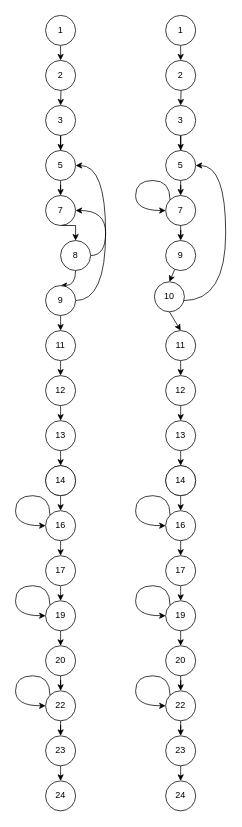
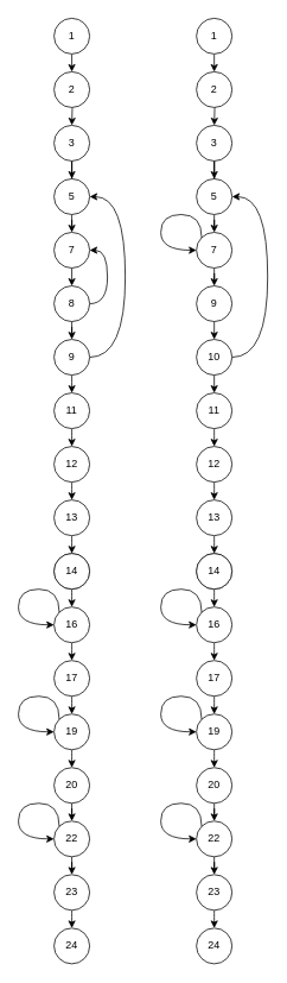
  <mxCell id="0" />
  <mxCell id="1" parent="0" />
  <mxCell id="2" style="edgeStyle=orthogonalEdgeStyle;rounded=0;orthogonalLoop=1;jettySize=auto;html=1;exitX=0.5;exitY=1;exitDx=0;exitDy=0;entryX=0.5;entryY=0;entryDx=0;entryDy=0;" parent="1" source="3" target="5" edge="1"><mxGeometry relative="1" as="geometry" /></mxCell>
  <mxCell id="3" value="1" style="ellipse;whiteSpace=wrap;html=1;aspect=fixed;" parent="1" vertex="1"><mxGeometry x="60" y="20" width="40" height="40" as="geometry" /></mxCell>
  <mxCell id="4" style="edgeStyle=orthogonalEdgeStyle;rounded=0;orthogonalLoop=1;jettySize=auto;html=1;exitX=0.5;exitY=1;exitDx=0;exitDy=0;entryX=0.5;entryY=0;entryDx=0;entryDy=0;" parent="1" target="7" edge="1"><mxGeometry relative="1" as="geometry"><mxPoint x="80" y="100" as="sourcePoint" /></mxGeometry></mxCell>
  <mxCell id="5" value="2" style="ellipse;whiteSpace=wrap;html=1;aspect=fixed;" parent="1" vertex="1"><mxGeometry x="60" y="80" width="40" height="40" as="geometry" /></mxCell>
  <mxCell id="6" style="edgeStyle=orthogonalEdgeStyle;rounded=0;orthogonalLoop=1;jettySize=auto;html=1;entryX=0.5;entryY=0;entryDx=0;entryDy=0;" parent="1" source="7" target="9" edge="1"><mxGeometry relative="1" as="geometry" /></mxCell>
  <mxCell id="7" value="3" style="ellipse;whiteSpace=wrap;html=1;aspect=fixed;" parent="1" vertex="1"><mxGeometry x="60" y="140" width="40" height="40" as="geometry" /></mxCell>
  <mxCell id="8" style="edgeStyle=orthogonalEdgeStyle;curved=1;rounded=0;orthogonalLoop=1;jettySize=auto;html=1;entryX=0.5;entryY=0;entryDx=0;entryDy=0;" parent="1" source="9" target="11" edge="1"><mxGeometry relative="1" as="geometry" /></mxCell>
  <mxCell id="9" value="5" style="ellipse;whiteSpace=wrap;html=1;aspect=fixed;" parent="1" vertex="1"><mxGeometry x="60" y="200" width="40" height="40" as="geometry" /></mxCell>
  <mxCell id="10" style="edgeStyle=orthogonalEdgeStyle;rounded=0;orthogonalLoop=1;jettySize=auto;html=1;exitX=0.5;exitY=1;exitDx=0;exitDy=0;entryX=0.5;entryY=0;entryDx=0;entryDy=0;" parent="1" source="11" target="14" edge="1"><mxGeometry relative="1" as="geometry" /></mxCell>
  <mxCell id="11" value="7" style="ellipse;whiteSpace=wrap;html=1;aspect=fixed;" parent="1" vertex="1"><mxGeometry x="60" y="260" width="40" height="40" as="geometry" /></mxCell>
  <mxCell id="12" style="edgeStyle=orthogonalEdgeStyle;curved=1;rounded=0;orthogonalLoop=1;jettySize=auto;html=1;entryX=0.5;entryY=0;entryDx=0;entryDy=0;" parent="1" source="14" target="17" edge="1"><mxGeometry relative="1" as="geometry" /></mxCell>
  <mxCell id="13" style="edgeStyle=orthogonalEdgeStyle;curved=1;rounded=0;orthogonalLoop=1;jettySize=auto;html=1;exitX=1;exitY=0.5;exitDx=0;exitDy=0;entryX=1;entryY=0.5;entryDx=0;entryDy=0;" parent="1" source="14" target="11" edge="1"><mxGeometry relative="1" as="geometry" /></mxCell>
- <mxCell id="14" value="8" style="ellipse;whiteSpace=wrap;html=1;aspect=fixed;" parent="1" vertex="1"><mxGeometry x="80" y="320" width="40" height="40" as="geometry" /></mxCell>
+ <mxCell id="14" value="8" style="ellipse;whiteSpace=wrap;html=1;aspect=fixed;" parent="1" vertex="1"><mxGeometry x="60" y="320" width="40" height="40" as="geometry" /></mxCell>
  <mxCell id="15" style="edgeStyle=orthogonalEdgeStyle;curved=1;rounded=0;orthogonalLoop=1;jettySize=auto;html=1;exitX=1;exitY=0.5;exitDx=0;exitDy=0;entryX=1;entryY=0.5;entryDx=0;entryDy=0;" parent="1" source="17" target="9" edge="1"><mxGeometry relative="1" as="geometry"><Array as="points"><mxPoint x="140" y="400" /><mxPoint x="140" y="220" /></Array></mxGeometry></mxCell>
  <mxCell id="16" style="edgeStyle=orthogonalEdgeStyle;curved=1;rounded=0;orthogonalLoop=1;jettySize=auto;html=1;exitX=0.5;exitY=1;exitDx=0;exitDy=0;entryX=0.5;entryY=0;entryDx=0;entryDy=0;" parent="1" source="17" target="32" edge="1"><mxGeometry relative="1" as="geometry" /></mxCell>
  <mxCell id="17" value="9" style="ellipse;whiteSpace=wrap;html=1;aspect=fixed;" parent="1" vertex="1"><mxGeometry x="60" y="380" width="40" height="40" as="geometry" /></mxCell>
  <mxCell id="18" style="edgeStyle=orthogonalEdgeStyle;rounded=0;orthogonalLoop=1;jettySize=auto;html=1;exitX=0.5;exitY=1;exitDx=0;exitDy=0;entryX=0.5;entryY=0;entryDx=0;entryDy=0;" parent="1" source="19" target="21" edge="1"><mxGeometry relative="1" as="geometry" /></mxCell>
  <mxCell id="19" value="1" style="ellipse;whiteSpace=wrap;html=1;aspect=fixed;" parent="1" vertex="1"><mxGeometry x="220" y="20" width="40" height="40" as="geometry" /></mxCell>
  <mxCell id="20" style="edgeStyle=orthogonalEdgeStyle;rounded=0;orthogonalLoop=1;jettySize=auto;html=1;exitX=0.5;exitY=1;exitDx=0;exitDy=0;entryX=0.5;entryY=0;entryDx=0;entryDy=0;" parent="1" target="23" edge="1"><mxGeometry relative="1" as="geometry"><mxPoint x="240" y="100" as="sourcePoint" /></mxGeometry></mxCell>
  <mxCell id="21" value="2" style="ellipse;whiteSpace=wrap;html=1;aspect=fixed;" parent="1" vertex="1"><mxGeometry x="220" y="80" width="40" height="40" as="geometry" /></mxCell>
  <mxCell id="22" style="edgeStyle=orthogonalEdgeStyle;rounded=0;orthogonalLoop=1;jettySize=auto;html=1;entryX=0.5;entryY=0;entryDx=0;entryDy=0;" parent="1" source="23" target="25" edge="1"><mxGeometry relative="1" as="geometry" /></mxCell>
  <mxCell id="23" value="3" style="ellipse;whiteSpace=wrap;html=1;aspect=fixed;" parent="1" vertex="1"><mxGeometry x="220" y="140" width="40" height="40" as="geometry" /></mxCell>
  <mxCell id="24" style="edgeStyle=orthogonalEdgeStyle;curved=1;rounded=0;orthogonalLoop=1;jettySize=auto;html=1;entryX=0.5;entryY=0;entryDx=0;entryDy=0;" parent="1" source="25" target="27" edge="1"><mxGeometry relative="1" as="geometry" /></mxCell>
  <mxCell id="25" value="5" style="ellipse;whiteSpace=wrap;html=1;aspect=fixed;" parent="1" vertex="1"><mxGeometry x="220" y="200" width="40" height="40" as="geometry" /></mxCell>
  <mxCell id="26" style="edgeStyle=orthogonalEdgeStyle;curved=1;rounded=0;orthogonalLoop=1;jettySize=auto;html=1;" parent="1" source="27" target="30" edge="1"><mxGeometry relative="1" as="geometry" /></mxCell>
  <mxCell id="27" value="7" style="ellipse;whiteSpace=wrap;html=1;aspect=fixed;" parent="1" vertex="1"><mxGeometry x="220" y="260" width="40" height="40" as="geometry" /></mxCell>
  <mxCell id="28" style="edgeStyle=orthogonalEdgeStyle;curved=1;rounded=0;orthogonalLoop=1;jettySize=auto;html=1;exitX=0;exitY=0;exitDx=0;exitDy=0;entryX=0;entryY=0.5;entryDx=0;entryDy=0;" parent="1" source="27" target="27" edge="1"><mxGeometry relative="1" as="geometry"><Array as="points"><mxPoint x="226" y="240" /><mxPoint x="180" y="240" /><mxPoint x="180" y="280" /></Array></mxGeometry></mxCell>
  <mxCell id="29" style="edgeStyle=none;rounded=0;orthogonalLoop=1;jettySize=auto;html=1;entryX=0.5;entryY=0;entryDx=0;entryDy=0;" edge="1" parent="1" source="30" target="83"><mxGeometry relative="1" as="geometry" /></mxCell>
  <mxCell id="30" value="9" style="ellipse;whiteSpace=wrap;html=1;aspect=fixed;" parent="1" vertex="1"><mxGeometry x="220" y="320" width="40" height="40" as="geometry" /></mxCell>
  <mxCell id="31" style="edgeStyle=orthogonalEdgeStyle;curved=1;rounded=0;orthogonalLoop=1;jettySize=auto;html=1;exitX=0.5;exitY=1;exitDx=0;exitDy=0;entryX=0.5;entryY=0;entryDx=0;entryDy=0;" parent="1" source="32" target="34" edge="1"><mxGeometry relative="1" as="geometry" /></mxCell>
  <mxCell id="32" value="11" style="ellipse;whiteSpace=wrap;html=1;aspect=fixed;" parent="1" vertex="1"><mxGeometry x="60" y="440" width="40" height="40" as="geometry" /></mxCell>
  <mxCell id="33" style="edgeStyle=orthogonalEdgeStyle;curved=1;rounded=0;orthogonalLoop=1;jettySize=auto;html=1;exitX=0.5;exitY=1;exitDx=0;exitDy=0;entryX=0.5;entryY=0;entryDx=0;entryDy=0;" parent="1" source="34" target="36" edge="1"><mxGeometry relative="1" as="geometry" /></mxCell>
  <mxCell id="34" value="12" style="ellipse;whiteSpace=wrap;html=1;aspect=fixed;" parent="1" vertex="1"><mxGeometry x="60" y="500" width="40" height="40" as="geometry" /></mxCell>
  <mxCell id="35" style="edgeStyle=orthogonalEdgeStyle;curved=1;rounded=0;orthogonalLoop=1;jettySize=auto;html=1;exitX=0.5;exitY=1;exitDx=0;exitDy=0;entryX=0.5;entryY=0;entryDx=0;entryDy=0;" parent="1" source="36" target="39" edge="1"><mxGeometry relative="1" as="geometry" /></mxCell>
  <mxCell id="36" value="13" style="ellipse;whiteSpace=wrap;html=1;aspect=fixed;" parent="1" vertex="1"><mxGeometry x="60" y="560" width="40" height="40" as="geometry" /></mxCell>
  <mxCell id="37" value="14" style="ellipse;whiteSpace=wrap;html=1;aspect=fixed;" parent="1" vertex="1"><mxGeometry x="60" y="620" width="40" height="40" as="geometry" /></mxCell>
  <mxCell id="38" style="edgeStyle=orthogonalEdgeStyle;curved=1;rounded=0;orthogonalLoop=1;jettySize=auto;html=1;exitX=0.5;exitY=1;exitDx=0;exitDy=0;entryX=0.5;entryY=0;entryDx=0;entryDy=0;" parent="1" source="39" target="41" edge="1"><mxGeometry relative="1" as="geometry" /></mxCell>
  <mxCell id="39" value="14" style="ellipse;whiteSpace=wrap;html=1;aspect=fixed;" parent="1" vertex="1"><mxGeometry x="60" y="620" width="40" height="40" as="geometry" /></mxCell>
  <mxCell id="40" style="edgeStyle=orthogonalEdgeStyle;curved=1;rounded=0;orthogonalLoop=1;jettySize=auto;html=1;exitX=0.5;exitY=1;exitDx=0;exitDy=0;entryX=0.5;entryY=0;entryDx=0;entryDy=0;" parent="1" source="41" target="44" edge="1"><mxGeometry relative="1" as="geometry" /></mxCell>
  <mxCell id="41" value="16" style="ellipse;whiteSpace=wrap;html=1;aspect=fixed;" parent="1" vertex="1"><mxGeometry x="60" y="680" width="40" height="40" as="geometry" /></mxCell>
  <mxCell id="42" style="edgeStyle=orthogonalEdgeStyle;curved=1;rounded=0;orthogonalLoop=1;jettySize=auto;html=1;exitX=0;exitY=0;exitDx=0;exitDy=0;entryX=0;entryY=0.5;entryDx=0;entryDy=0;" parent="1" source="41" target="41" edge="1"><mxGeometry relative="1" as="geometry"><Array as="points"><mxPoint x="66" y="660" /><mxPoint x="20" y="660" /><mxPoint x="20" y="700" /></Array></mxGeometry></mxCell>
  <mxCell id="43" style="edgeStyle=orthogonalEdgeStyle;curved=1;rounded=0;orthogonalLoop=1;jettySize=auto;html=1;exitX=0.5;exitY=1;exitDx=0;exitDy=0;entryX=0.5;entryY=0;entryDx=0;entryDy=0;" parent="1" source="44" target="46" edge="1"><mxGeometry relative="1" as="geometry" /></mxCell>
  <mxCell id="44" value="17" style="ellipse;whiteSpace=wrap;html=1;aspect=fixed;" parent="1" vertex="1"><mxGeometry x="60" y="740" width="40" height="40" as="geometry" /></mxCell>
  <mxCell id="45" style="edgeStyle=orthogonalEdgeStyle;curved=1;rounded=0;orthogonalLoop=1;jettySize=auto;html=1;exitX=0.5;exitY=1;exitDx=0;exitDy=0;entryX=0.5;entryY=0;entryDx=0;entryDy=0;" parent="1" source="46" target="49" edge="1"><mxGeometry relative="1" as="geometry" /></mxCell>
  <mxCell id="46" value="19" style="ellipse;whiteSpace=wrap;html=1;aspect=fixed;" parent="1" vertex="1"><mxGeometry x="60" y="800" width="40" height="40" as="geometry" /></mxCell>
  <mxCell id="47" style="edgeStyle=orthogonalEdgeStyle;curved=1;rounded=0;orthogonalLoop=1;jettySize=auto;html=1;exitX=0;exitY=0;exitDx=0;exitDy=0;entryX=0;entryY=0.5;entryDx=0;entryDy=0;" parent="1" source="46" target="46" edge="1"><mxGeometry relative="1" as="geometry"><Array as="points"><mxPoint x="66" y="780" /><mxPoint x="20" y="780" /><mxPoint x="20" y="820" /></Array></mxGeometry></mxCell>
  <mxCell id="48" style="edgeStyle=orthogonalEdgeStyle;curved=1;rounded=0;orthogonalLoop=1;jettySize=auto;html=1;entryX=0.5;entryY=0;entryDx=0;entryDy=0;" parent="1" source="49" target="51" edge="1"><mxGeometry relative="1" as="geometry" /></mxCell>
  <mxCell id="49" value="20" style="ellipse;whiteSpace=wrap;html=1;aspect=fixed;" parent="1" vertex="1"><mxGeometry x="60" y="860" width="40" height="40" as="geometry" /></mxCell>
  <mxCell id="50" style="edgeStyle=orthogonalEdgeStyle;curved=1;rounded=0;orthogonalLoop=1;jettySize=auto;html=1;exitX=0.5;exitY=1;exitDx=0;exitDy=0;" parent="1" source="51" target="54" edge="1"><mxGeometry relative="1" as="geometry" /></mxCell>
  <mxCell id="51" value="22" style="ellipse;whiteSpace=wrap;html=1;aspect=fixed;" parent="1" vertex="1"><mxGeometry x="60" y="920" width="40" height="40" as="geometry" /></mxCell>
  <mxCell id="52" style="edgeStyle=orthogonalEdgeStyle;curved=1;rounded=0;orthogonalLoop=1;jettySize=auto;html=1;exitX=0;exitY=0;exitDx=0;exitDy=0;entryX=0;entryY=0.5;entryDx=0;entryDy=0;" parent="1" source="51" target="51" edge="1"><mxGeometry relative="1" as="geometry"><Array as="points"><mxPoint x="66" y="900" /><mxPoint x="20" y="900" /><mxPoint x="20" y="940" /></Array></mxGeometry></mxCell>
  <mxCell id="53" style="edgeStyle=orthogonalEdgeStyle;curved=1;rounded=0;orthogonalLoop=1;jettySize=auto;html=1;exitX=0.5;exitY=1;exitDx=0;exitDy=0;entryX=0.5;entryY=0;entryDx=0;entryDy=0;" parent="1" source="54" target="55" edge="1"><mxGeometry relative="1" as="geometry" /></mxCell>
  <mxCell id="54" value="23" style="ellipse;whiteSpace=wrap;html=1;aspect=fixed;" parent="1" vertex="1"><mxGeometry x="60" y="980" width="40" height="40" as="geometry" /></mxCell>
  <mxCell id="55" value="24" style="ellipse;whiteSpace=wrap;html=1;aspect=fixed;" parent="1" vertex="1"><mxGeometry x="60" y="1040" width="40" height="40" as="geometry" /></mxCell>
  <mxCell id="56" style="edgeStyle=orthogonalEdgeStyle;curved=1;rounded=0;orthogonalLoop=1;jettySize=auto;html=1;exitX=0.5;exitY=1;exitDx=0;exitDy=0;entryX=0.5;entryY=0;entryDx=0;entryDy=0;" parent="1" source="57" target="59" edge="1"><mxGeometry relative="1" as="geometry" /></mxCell>
  <mxCell id="57" value="11" style="ellipse;whiteSpace=wrap;html=1;aspect=fixed;" parent="1" vertex="1"><mxGeometry x="220" y="440" width="40" height="40" as="geometry" /></mxCell>
  <mxCell id="58" style="edgeStyle=orthogonalEdgeStyle;curved=1;rounded=0;orthogonalLoop=1;jettySize=auto;html=1;exitX=0.5;exitY=1;exitDx=0;exitDy=0;entryX=0.5;entryY=0;entryDx=0;entryDy=0;" parent="1" source="59" target="61" edge="1"><mxGeometry relative="1" as="geometry" /></mxCell>
  <mxCell id="59" value="12" style="ellipse;whiteSpace=wrap;html=1;aspect=fixed;" parent="1" vertex="1"><mxGeometry x="220" y="500" width="40" height="40" as="geometry" /></mxCell>
  <mxCell id="60" style="edgeStyle=orthogonalEdgeStyle;curved=1;rounded=0;orthogonalLoop=1;jettySize=auto;html=1;exitX=0.5;exitY=1;exitDx=0;exitDy=0;entryX=0.5;entryY=0;entryDx=0;entryDy=0;" parent="1" source="61" target="64" edge="1"><mxGeometry relative="1" as="geometry" /></mxCell>
  <mxCell id="61" value="13" style="ellipse;whiteSpace=wrap;html=1;aspect=fixed;" parent="1" vertex="1"><mxGeometry x="220" y="560" width="40" height="40" as="geometry" /></mxCell>
  <mxCell id="62" value="14" style="ellipse;whiteSpace=wrap;html=1;aspect=fixed;" parent="1" vertex="1"><mxGeometry x="220" y="620" width="40" height="40" as="geometry" /></mxCell>
  <mxCell id="63" style="edgeStyle=orthogonalEdgeStyle;curved=1;rounded=0;orthogonalLoop=1;jettySize=auto;html=1;exitX=0.5;exitY=1;exitDx=0;exitDy=0;entryX=0.5;entryY=0;entryDx=0;entryDy=0;" parent="1" source="64" target="66" edge="1"><mxGeometry relative="1" as="geometry" /></mxCell>
  <mxCell id="64" value="14" style="ellipse;whiteSpace=wrap;html=1;aspect=fixed;" parent="1" vertex="1"><mxGeometry x="220" y="620" width="40" height="40" as="geometry" /></mxCell>
  <mxCell id="65" style="edgeStyle=orthogonalEdgeStyle;curved=1;rounded=0;orthogonalLoop=1;jettySize=auto;html=1;exitX=0.5;exitY=1;exitDx=0;exitDy=0;entryX=0.5;entryY=0;entryDx=0;entryDy=0;" parent="1" source="66" target="69" edge="1"><mxGeometry relative="1" as="geometry" /></mxCell>
  <mxCell id="66" value="16" style="ellipse;whiteSpace=wrap;html=1;aspect=fixed;" parent="1" vertex="1"><mxGeometry x="220" y="680" width="40" height="40" as="geometry" /></mxCell>
  <mxCell id="67" style="edgeStyle=orthogonalEdgeStyle;curved=1;rounded=0;orthogonalLoop=1;jettySize=auto;html=1;exitX=0;exitY=0;exitDx=0;exitDy=0;entryX=0;entryY=0.5;entryDx=0;entryDy=0;" parent="1" source="66" target="66" edge="1"><mxGeometry relative="1" as="geometry"><Array as="points"><mxPoint x="226" y="660" /><mxPoint x="180" y="660" /><mxPoint x="180" y="700" /></Array></mxGeometry></mxCell>
  <mxCell id="68" style="edgeStyle=orthogonalEdgeStyle;curved=1;rounded=0;orthogonalLoop=1;jettySize=auto;html=1;exitX=0.5;exitY=1;exitDx=0;exitDy=0;entryX=0.5;entryY=0;entryDx=0;entryDy=0;" parent="1" source="69" target="71" edge="1"><mxGeometry relative="1" as="geometry" /></mxCell>
  <mxCell id="69" value="17" style="ellipse;whiteSpace=wrap;html=1;aspect=fixed;" parent="1" vertex="1"><mxGeometry x="220" y="740" width="40" height="40" as="geometry" /></mxCell>
  <mxCell id="70" style="edgeStyle=orthogonalEdgeStyle;curved=1;rounded=0;orthogonalLoop=1;jettySize=auto;html=1;exitX=0.5;exitY=1;exitDx=0;exitDy=0;entryX=0.5;entryY=0;entryDx=0;entryDy=0;" parent="1" source="71" target="74" edge="1"><mxGeometry relative="1" as="geometry" /></mxCell>
  <mxCell id="71" value="19" style="ellipse;whiteSpace=wrap;html=1;aspect=fixed;" parent="1" vertex="1"><mxGeometry x="220" y="800" width="40" height="40" as="geometry" /></mxCell>
  <mxCell id="72" style="edgeStyle=orthogonalEdgeStyle;curved=1;rounded=0;orthogonalLoop=1;jettySize=auto;html=1;exitX=0;exitY=0;exitDx=0;exitDy=0;entryX=0;entryY=0.5;entryDx=0;entryDy=0;" parent="1" source="71" target="71" edge="1"><mxGeometry relative="1" as="geometry"><Array as="points"><mxPoint x="226" y="780" /><mxPoint x="180" y="780" /><mxPoint x="180" y="820" /></Array></mxGeometry></mxCell>
  <mxCell id="73" style="edgeStyle=orthogonalEdgeStyle;curved=1;rounded=0;orthogonalLoop=1;jettySize=auto;html=1;entryX=0.5;entryY=0;entryDx=0;entryDy=0;" parent="1" source="74" target="76" edge="1"><mxGeometry relative="1" as="geometry" /></mxCell>
  <mxCell id="74" value="20" style="ellipse;whiteSpace=wrap;html=1;aspect=fixed;" parent="1" vertex="1"><mxGeometry x="220" y="860" width="40" height="40" as="geometry" /></mxCell>
  <mxCell id="75" style="edgeStyle=orthogonalEdgeStyle;curved=1;rounded=0;orthogonalLoop=1;jettySize=auto;html=1;exitX=0.5;exitY=1;exitDx=0;exitDy=0;" parent="1" source="76" target="79" edge="1"><mxGeometry relative="1" as="geometry" /></mxCell>
  <mxCell id="76" value="22" style="ellipse;whiteSpace=wrap;html=1;aspect=fixed;" parent="1" vertex="1"><mxGeometry x="220" y="920" width="40" height="40" as="geometry" /></mxCell>
  <mxCell id="77" style="edgeStyle=orthogonalEdgeStyle;curved=1;rounded=0;orthogonalLoop=1;jettySize=auto;html=1;exitX=0;exitY=0;exitDx=0;exitDy=0;entryX=0;entryY=0.5;entryDx=0;entryDy=0;" parent="1" source="76" target="76" edge="1"><mxGeometry relative="1" as="geometry"><Array as="points"><mxPoint x="226" y="900" /><mxPoint x="180" y="900" /><mxPoint x="180" y="940" /></Array></mxGeometry></mxCell>
  <mxCell id="78" style="edgeStyle=orthogonalEdgeStyle;curved=1;rounded=0;orthogonalLoop=1;jettySize=auto;html=1;exitX=0.5;exitY=1;exitDx=0;exitDy=0;entryX=0.5;entryY=0;entryDx=0;entryDy=0;" parent="1" source="79" target="80" edge="1"><mxGeometry relative="1" as="geometry" /></mxCell>
  <mxCell id="79" value="23" style="ellipse;whiteSpace=wrap;html=1;aspect=fixed;" parent="1" vertex="1"><mxGeometry x="220" y="980" width="40" height="40" as="geometry" /></mxCell>
  <mxCell id="80" value="24" style="ellipse;whiteSpace=wrap;html=1;aspect=fixed;" parent="1" vertex="1"><mxGeometry x="220" y="1040" width="40" height="40" as="geometry" /></mxCell>
  <mxCell id="81" style="edgeStyle=none;rounded=0;orthogonalLoop=1;jettySize=auto;html=1;exitX=0.5;exitY=1;exitDx=0;exitDy=0;entryX=0.5;entryY=0;entryDx=0;entryDy=0;" edge="1" parent="1" source="83" target="57"><mxGeometry relative="1" as="geometry" /></mxCell>
  <mxCell id="82" style="edgeStyle=orthogonalEdgeStyle;rounded=0;orthogonalLoop=1;jettySize=auto;html=1;entryX=1;entryY=0.5;entryDx=0;entryDy=0;curved=1;" edge="1" parent="1" source="83" target="25"><mxGeometry relative="1" as="geometry"><Array as="points"><mxPoint x="300" y="400" /><mxPoint x="300" y="220" /></Array></mxGeometry></mxCell>
- <mxCell id="83" value="10" style="ellipse;whiteSpace=wrap;html=1;aspect=fixed;" vertex="1" parent="1"><mxGeometry x="205" y="375" width="40" height="40" as="geometry" /></mxCell>
+ <mxCell id="83" value="10" style="ellipse;whiteSpace=wrap;html=1;aspect=fixed;" vertex="1" parent="1"><mxGeometry x="220" y="380" width="40" height="40" as="geometry" /></mxCell>
